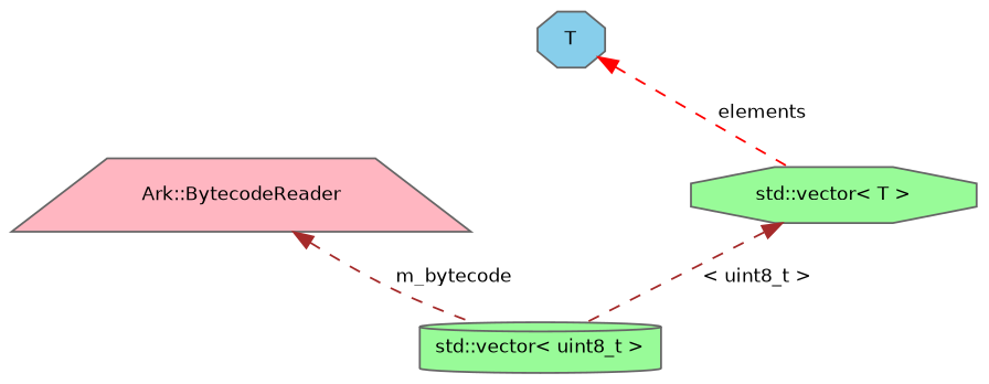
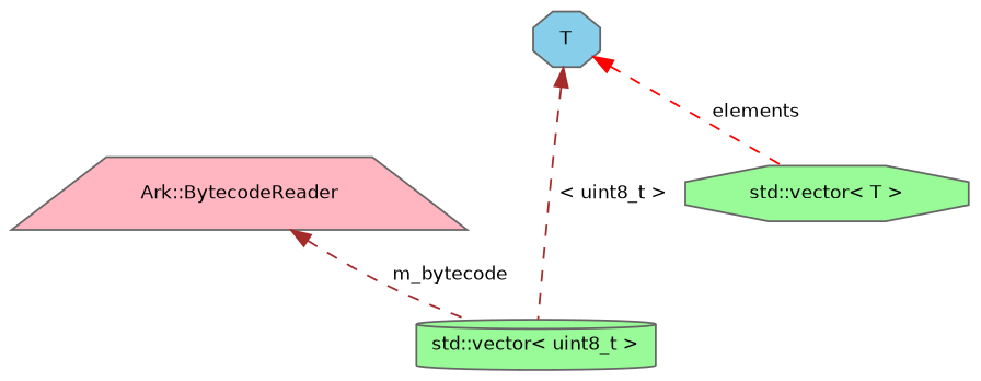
  digraph {
    node [color=gray40 fillcolor=palegreen fontname=Helvetica fontsize=10 shape=octagon style=filled]
    edge [color=brown dir=back fontname=Helvetica fontsize=10 labelfontname=Helvetica labelfontsize=10 style=dashed]
    n1 [fillcolor=lightpink fontcolor=black height=0.2 label="Ark::BytecodeReader" shape=trapezium width=0.4]
    n2 [height=0.2 label="std::vector\< uint8_t \>" shape=cylinder width=0.4]
    n3 [height=0.2 label="std::vector\< T \>" width=0.4]
    n4 [fillcolor=skyblue height=0.2 label=T width=0.4]
    n1 -> n2 [label=" m_bytecode"]
-   n3 -> n2 [label=" \< uint8_t \>"]
+   n4 -> n2 [label=" \< uint8_t \>"]
    n4 -> n3 [color=red label=" elements"]
  }
